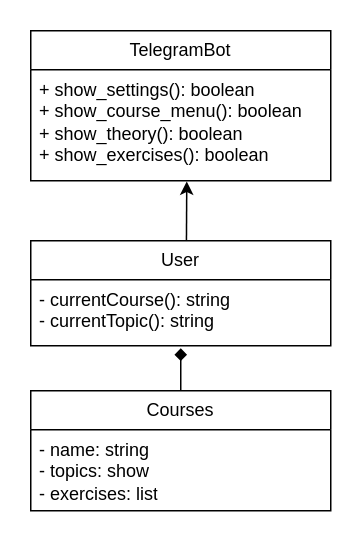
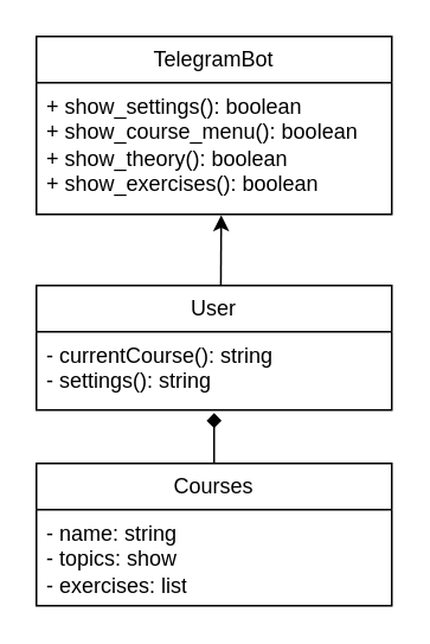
  <mxCell id="0" />
  <mxCell id="1" parent="0" />
  <mxCell id="2" value="TelegramBot" style="swimlane;fontStyle=0;childLayout=stackLayout;horizontal=1;startSize=26;fillColor=none;horizontalStack=0;resizeParent=1;resizeParentMax=0;resizeLast=0;collapsible=1;marginBottom=0;whiteSpace=wrap;html=1;" parent="1" vertex="1"><mxGeometry x="20" y="20" width="200" height="100" as="geometry" /></mxCell>
  <mxCell id="3" value="+ show_settings(): boolean&lt;br&gt;+ show_course_menu(): boolean&lt;br&gt;+ show_theory(): boolean&lt;br&gt;+ show_exercises(): boolean" style="text;strokeColor=none;fillColor=none;align=left;verticalAlign=top;spacingLeft=4;spacingRight=4;overflow=hidden;rotatable=0;points=[[0,0.5],[1,0.5]];portConstraint=eastwest;whiteSpace=wrap;html=1;" parent="2" vertex="1"><mxGeometry y="26" width="200" height="74" as="geometry" /></mxCell>
  <mxCell id="4" value="User" style="swimlane;fontStyle=0;childLayout=stackLayout;horizontal=1;startSize=26;fillColor=none;horizontalStack=0;resizeParent=1;resizeParentMax=0;resizeLast=0;collapsible=1;marginBottom=0;whiteSpace=wrap;html=1;" parent="1" vertex="1"><mxGeometry x="20" y="160" width="200" height="70" as="geometry" /></mxCell>
- <mxCell id="5" value="- currentCourse(): string&lt;br&gt;- currentTopic(): string" style="text;strokeColor=none;fillColor=none;align=left;verticalAlign=top;spacingLeft=4;spacingRight=4;overflow=hidden;rotatable=0;points=[[0,0.5],[1,0.5]];portConstraint=eastwest;whiteSpace=wrap;html=1;" parent="4" vertex="1"><mxGeometry y="26" width="200" height="44" as="geometry" /></mxCell>
+ <mxCell id="5" value="- currentCourse(): string&lt;br&gt;- settings(): string" style="text;strokeColor=none;fillColor=none;align=left;verticalAlign=top;spacingLeft=4;spacingRight=4;overflow=hidden;rotatable=0;points=[[0,0.5],[1,0.5]];portConstraint=eastwest;whiteSpace=wrap;html=1;" parent="4" vertex="1"><mxGeometry y="26" width="200" height="44" as="geometry" /></mxCell>
  <mxCell id="6" value="Courses" style="swimlane;fontStyle=0;childLayout=stackLayout;horizontal=1;startSize=26;fillColor=none;horizontalStack=0;resizeParent=1;resizeParentMax=0;resizeLast=0;collapsible=1;marginBottom=0;whiteSpace=wrap;html=1;" parent="1" vertex="1"><mxGeometry x="20" y="260" width="200" height="80" as="geometry" /></mxCell>
  <mxCell id="7" value="- name: string&lt;br&gt;- topics: show&lt;br&gt;- exercises: list" style="text;strokeColor=none;fillColor=none;align=left;verticalAlign=top;spacingLeft=4;spacingRight=4;overflow=hidden;rotatable=0;points=[[0,0.5],[1,0.5]];portConstraint=eastwest;whiteSpace=wrap;html=1;" parent="6" vertex="1"><mxGeometry y="26" width="200" height="54" as="geometry" /></mxCell>
  <mxCell id="8" value="" style="endArrow=classic;html=1;rounded=0;entryX=0.52;entryY=1.006;entryDx=0;entryDy=0;entryPerimeter=0;exitX=0.519;exitY=0;exitDx=0;exitDy=0;exitPerimeter=0;" parent="1" source="4" target="3" edge="1"><mxGeometry width="50" height="50" relative="1" as="geometry"><mxPoint x="125.8" y="180" as="sourcePoint" /><mxPoint x="121" y="151.456" as="targetPoint" /></mxGeometry></mxCell>
  <mxCell id="9" value="" style="endArrow=diamond;html=1;rounded=0;exitX=0.5;exitY=0;exitDx=0;exitDy=0;entryX=0.5;entryY=1.039;entryDx=0;entryDy=0;entryPerimeter=0;" parent="1" source="6" target="5" edge="1"><mxGeometry width="50" height="50" relative="1" as="geometry"><mxPoint x="-59" y="310" as="sourcePoint" /><mxPoint x="-9" y="260" as="targetPoint" /></mxGeometry></mxCell>
